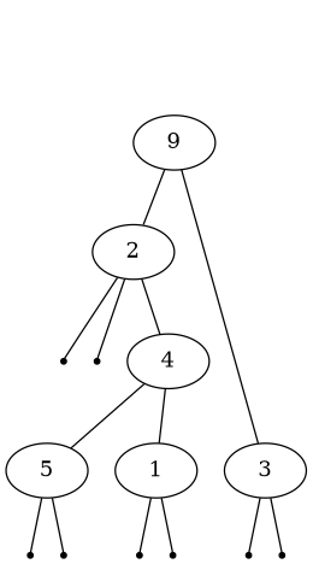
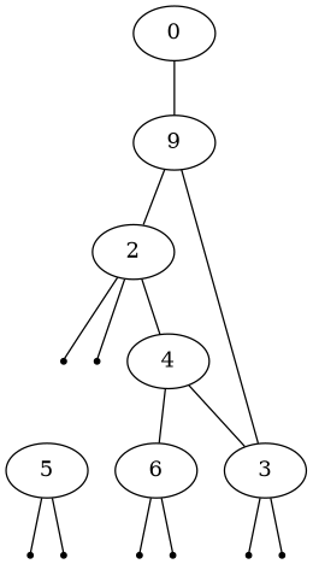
  strict graph {
    node [shape=point]
+   n1 [label=0 shape=""]
    n2 [label=9 shape=""]
    n3 [label=2 shape=""]
    n4 [label=3 shape=""]
    n5 [label=4 shape=""]
    n6 [label=5 shape=""]
-   n7 [label=1 shape=""]
+   n7 [label=6 shape=""]
    8
    9
    10
    11
    12
    13
    14
    15
+   n1 -- n2
    n2 -- n3
    n2 -- n4
    n3 -- n5
    n3 -- 8
    n3 -- 9
    n4 -- 10
    n4 -- 11
-   n5 -- n6
+   n5 -- n4
    n5 -- n7
    n6 -- 12
    n6 -- 13
    n7 -- 14
    n7 -- 15
  }
